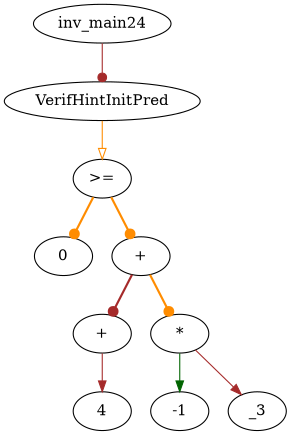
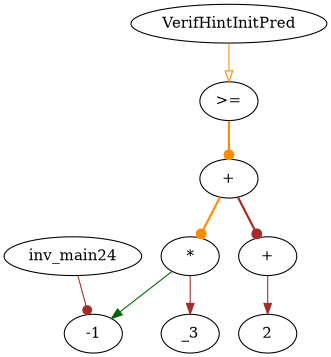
  digraph {
    edge [arrowhead=dot color=brown style=solid]
    n1 [label=inv_main24]
    n2 [label=VerifHintInitPred]
    n3 [label=">="]
-   n4 [label=0]
    n5 [label="+"]
    n6 [label="+"]
    n7 [label="*"]
-   n8 [label=4]
+   n8 [label=2]
    n9 [label=-1]
    n10 [label=_3]
-   n1 -> n2
+   n1 -> n9
    n2 -> n3 [arrowhead=onormal color=darkorange]
-   n3 -> n4 [color=darkorange style=bold]
    n3 -> n5 [color=darkorange style=bold]
    n5 -> n6 [style=bold]
    n5 -> n7 [color=darkorange style=bold]
    n6 -> n8 [arrowhead=normal]
    n7 -> n9 [arrowhead=normal color=darkgreen]
    n7 -> n10 [arrowhead=normal]
  }
